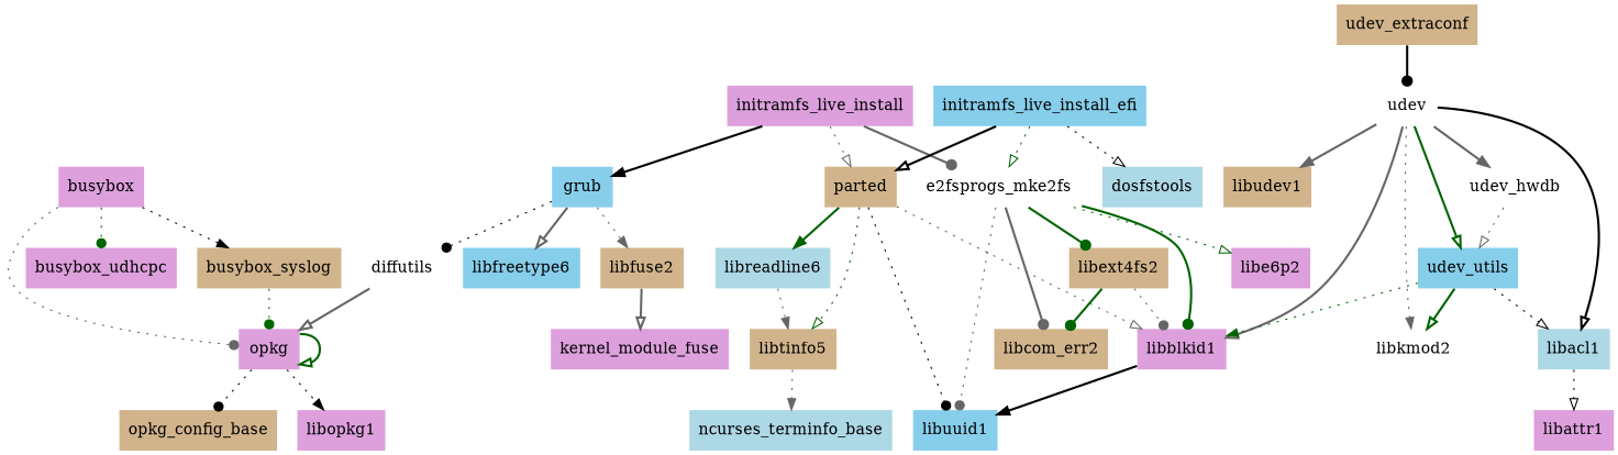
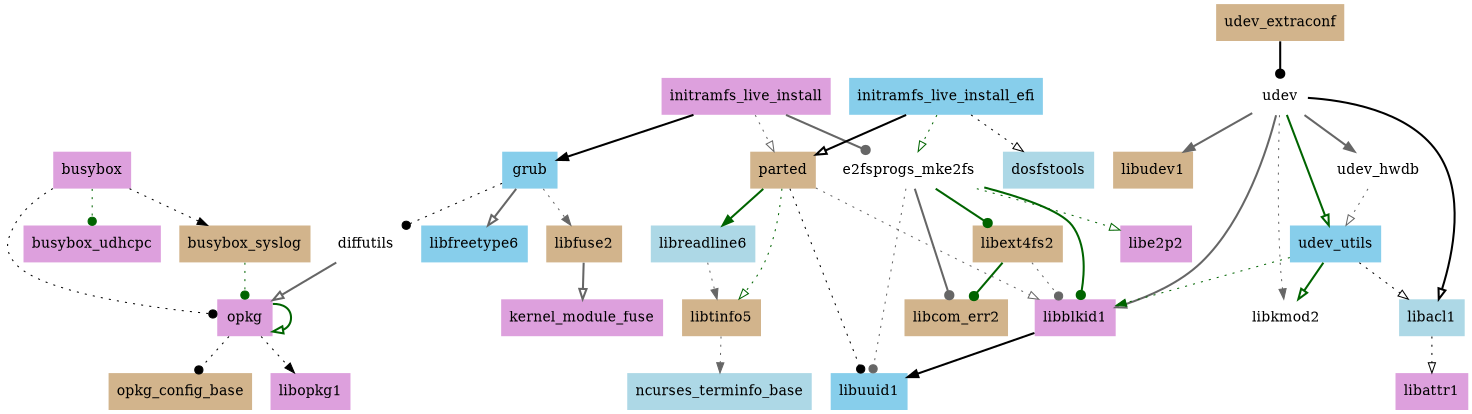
  digraph {
    node [fillcolor=tan shape=plaintext style=filled]
    edge [arrowhead=onormal color=gray40 style=dotted]
    busybox_syslog
    busybox [fillcolor=plum]
    busybox_udhcpc [fillcolor=plum]
    opkg [fillcolor=plum]
    libopkg1 [fillcolor=plum]
    opkg_config_base
    diffutils [fillcolor=white]
    e2fsprogs_mke2fs [fillcolor=white]
    libblkid1 [fillcolor=plum]
    libcom_err2
-   libe2p2 [fillcolor=plum label=libe6p2]
+   libe2p2 [fillcolor=plum]
    n12 [label=libext4fs2]
    libuuid1 [fillcolor=skyblue]
    grub [fillcolor=skyblue]
    libfreetype6 [fillcolor=skyblue]
    libfuse2
    kernel_module_fuse [fillcolor=plum]
    udev [fillcolor=white]
    libacl1 [fillcolor=lightblue]
    libkmod2 [fillcolor=white]
    libudev1
    udev_hwdb [fillcolor=white]
    udev_utils [fillcolor=skyblue]
    udev_extraconf
    libattr1 [fillcolor=plum]
    initramfs_live_install [fillcolor=plum]
    parted
    libreadline6 [fillcolor=lightblue]
    libtinfo5
    ncurses_terminfo_base [fillcolor=lightblue]
    initramfs_live_install_efi [fillcolor=skyblue]
    dosfstools [fillcolor=lightblue]
    busybox_syslog -> opkg [arrowhead=dot color=darkgreen]
    busybox -> busybox_syslog [arrowhead=normal color=black]
    busybox -> busybox_udhcpc [arrowhead=dot color=darkgreen]
-   busybox -> opkg [arrowhead=dot]
+   busybox -> opkg [arrowhead=dot color=black]
    opkg -> opkg [color=darkgreen style=bold]
    opkg -> libopkg1 [arrowhead=normal color=black]
    opkg -> opkg_config_base [arrowhead=dot color=black]
    diffutils -> opkg [style=bold]
    e2fsprogs_mke2fs -> libblkid1 [arrowhead=dot color=darkgreen style=bold]
    e2fsprogs_mke2fs -> libcom_err2 [arrowhead=dot style=bold]
    e2fsprogs_mke2fs -> libe2p2 [color=darkgreen]
    e2fsprogs_mke2fs -> n12 [arrowhead=dot color=darkgreen style=bold]
    e2fsprogs_mke2fs -> libuuid1 [arrowhead=dot]
    libblkid1 -> libuuid1 [arrowhead=normal color=black style=bold]
    n12 -> libblkid1 [arrowhead=dot]
    n12 -> libcom_err2 [arrowhead=dot color=darkgreen style=bold]
    grub -> diffutils [arrowhead=dot color=black]
    grub -> libfreetype6 [style=bold]
    grub -> libfuse2 [arrowhead=normal]
    libfuse2 -> kernel_module_fuse [style=bold]
    udev -> libblkid1 [style=bold]
    udev -> libacl1 [color=black style=bold]
    udev -> libkmod2 [arrowhead=normal]
    udev -> libudev1 [arrowhead=normal style=bold]
    udev -> udev_hwdb [arrowhead=normal style=bold]
    udev -> udev_utils [color=darkgreen style=bold]
    libacl1 -> libattr1 [color=black]
    udev_hwdb -> udev_utils
    udev_utils -> libblkid1 [arrowhead=normal color=darkgreen]
    udev_utils -> libacl1 [color=black]
    udev_utils -> libkmod2 [color=darkgreen style=bold]
    udev_extraconf -> udev [arrowhead=dot color=black style=bold]
    initramfs_live_install -> e2fsprogs_mke2fs [arrowhead=dot style=bold]
    initramfs_live_install -> grub [arrowhead=normal color=black style=bold]
    initramfs_live_install -> parted
    parted -> libblkid1
    parted -> libuuid1 [arrowhead=dot color=black]
    parted -> libreadline6 [arrowhead=normal color=darkgreen style=bold]
    parted -> libtinfo5 [color=darkgreen]
    libreadline6 -> libtinfo5 [arrowhead=normal]
    libtinfo5 -> ncurses_terminfo_base [arrowhead=normal]
    initramfs_live_install_efi -> e2fsprogs_mke2fs [color=darkgreen]
    initramfs_live_install_efi -> parted [color=black style=bold]
    initramfs_live_install_efi -> dosfstools [color=black]
  }
